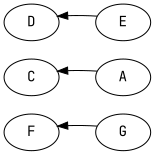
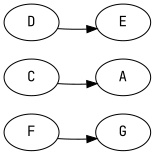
  digraph {
    fontname="JetBrains Mono"
    rankdir=LR
    node [fontname="JetBrains Mono"]
    edge [fontname="JetBrains Mono"]
    F
    G
    C
    A
    D
    E
-   G -> F
-   A -> C
-   E -> D
+   F -> G
+   C -> A
+   D -> E
  }
